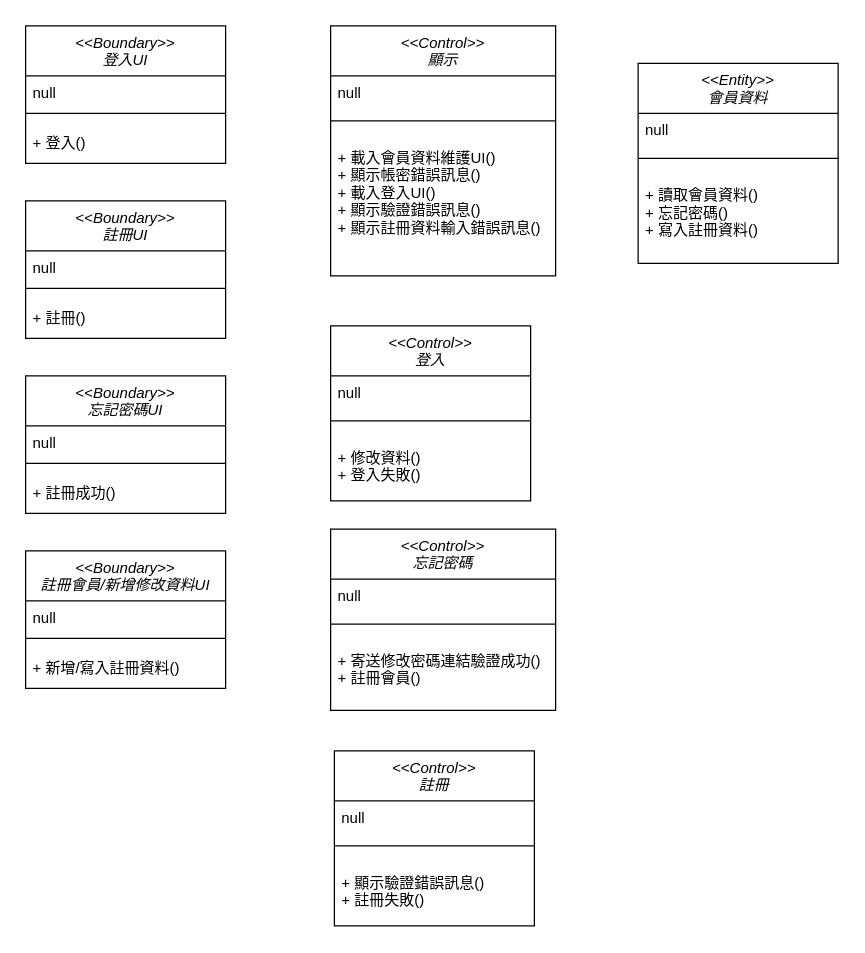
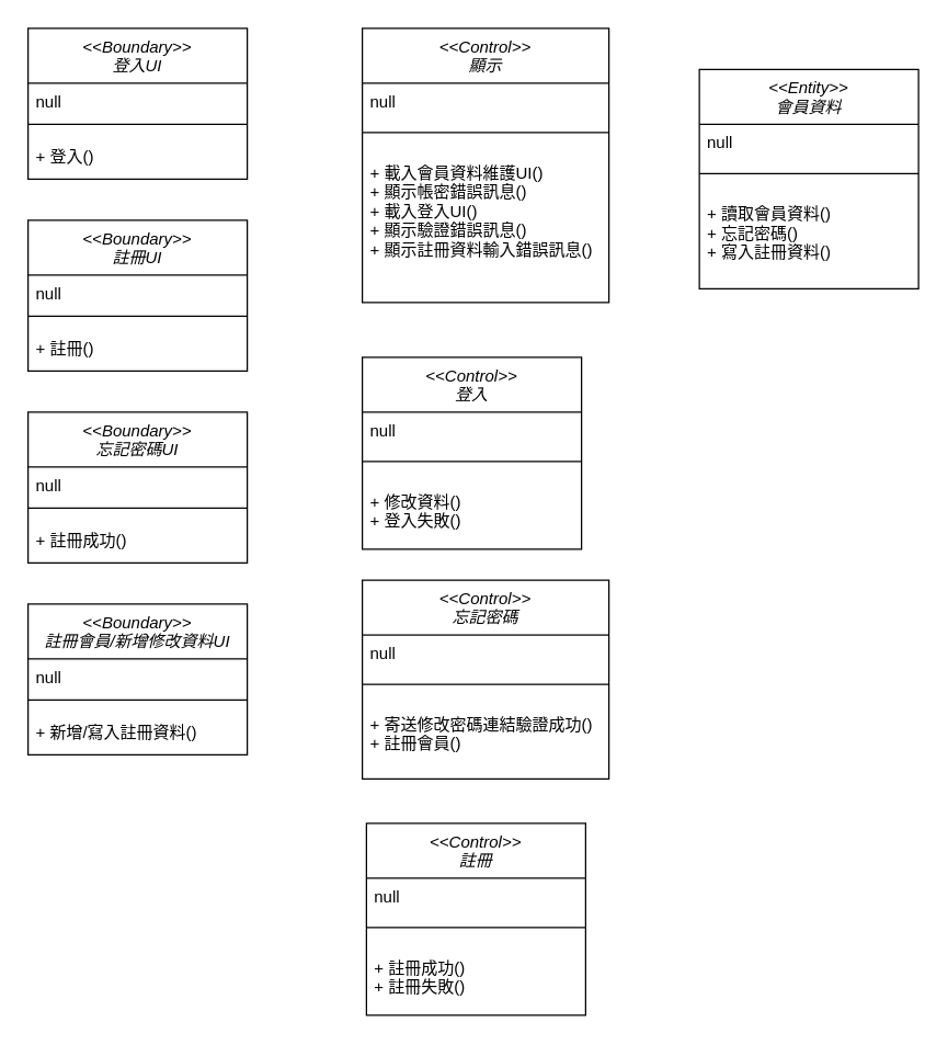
  <mxCell id="0" />
  <mxCell id="1" parent="0" />
  <mxCell id="2" value="&lt;&lt;Boundary&gt;&gt;&#10;登入UI" style="swimlane;fontStyle=2;align=center;verticalAlign=top;childLayout=stackLayout;horizontal=1;startSize=40;horizontalStack=0;resizeParent=1;resizeLast=0;collapsible=1;marginBottom=0;rounded=0;shadow=0;strokeWidth=1;" vertex="1" parent="1"><mxGeometry x="20" y="20" width="160" height="110" as="geometry"><mxRectangle x="230" y="140" width="160" height="26" as="alternateBounds" /></mxGeometry></mxCell>
  <mxCell id="3" value="null" style="text;align=left;verticalAlign=top;spacingLeft=4;spacingRight=4;overflow=hidden;rotatable=0;points=[[0,0.5],[1,0.5]];portConstraint=eastwest;rounded=0;shadow=0;html=0;" vertex="1" parent="2"><mxGeometry y="40" width="160" height="20" as="geometry" /></mxCell>
  <mxCell id="4" value="" style="line;html=1;strokeWidth=1;align=left;verticalAlign=middle;spacingTop=-1;spacingLeft=3;spacingRight=3;rotatable=0;labelPosition=right;points=[];portConstraint=eastwest;" vertex="1" parent="2"><mxGeometry y="60" width="160" height="20" as="geometry" /></mxCell>
  <mxCell id="5" value="+ 登入()" style="text;align=left;verticalAlign=top;spacingLeft=4;spacingRight=4;overflow=hidden;rotatable=0;points=[[0,0.5],[1,0.5]];portConstraint=eastwest;rounded=0;shadow=0;html=0;" vertex="1" parent="2"><mxGeometry y="80" width="160" height="20" as="geometry" /></mxCell>
  <mxCell id="6" value="&lt;&lt;Boundary&gt;&gt;&#10;註冊UI" style="swimlane;fontStyle=2;align=center;verticalAlign=top;childLayout=stackLayout;horizontal=1;startSize=40;horizontalStack=0;resizeParent=1;resizeLast=0;collapsible=1;marginBottom=0;rounded=0;shadow=0;strokeWidth=1;" vertex="1" parent="1"><mxGeometry x="20" y="160" width="160" height="110" as="geometry"><mxRectangle x="230" y="140" width="160" height="26" as="alternateBounds" /></mxGeometry></mxCell>
  <mxCell id="7" value="null" style="text;align=left;verticalAlign=top;spacingLeft=4;spacingRight=4;overflow=hidden;rotatable=0;points=[[0,0.5],[1,0.5]];portConstraint=eastwest;rounded=0;shadow=0;html=0;" vertex="1" parent="6"><mxGeometry y="40" width="160" height="20" as="geometry" /></mxCell>
  <mxCell id="8" value="" style="line;html=1;strokeWidth=1;align=left;verticalAlign=middle;spacingTop=-1;spacingLeft=3;spacingRight=3;rotatable=0;labelPosition=right;points=[];portConstraint=eastwest;" vertex="1" parent="6"><mxGeometry y="60" width="160" height="20" as="geometry" /></mxCell>
  <mxCell id="9" value="+ 註冊()&#10;" style="text;align=left;verticalAlign=top;spacingLeft=4;spacingRight=4;overflow=hidden;rotatable=0;points=[[0,0.5],[1,0.5]];portConstraint=eastwest;rounded=0;shadow=0;html=0;" vertex="1" parent="6"><mxGeometry y="80" width="160" height="20" as="geometry" /></mxCell>
  <mxCell id="10" value="&lt;&lt;Boundary&gt;&gt;&#10;忘記密碼UI" style="swimlane;fontStyle=2;align=center;verticalAlign=top;childLayout=stackLayout;horizontal=1;startSize=40;horizontalStack=0;resizeParent=1;resizeLast=0;collapsible=1;marginBottom=0;rounded=0;shadow=0;strokeWidth=1;" vertex="1" parent="1"><mxGeometry x="20" y="300" width="160" height="110" as="geometry"><mxRectangle x="230" y="140" width="160" height="26" as="alternateBounds" /></mxGeometry></mxCell>
  <mxCell id="11" value="null" style="text;align=left;verticalAlign=top;spacingLeft=4;spacingRight=4;overflow=hidden;rotatable=0;points=[[0,0.5],[1,0.5]];portConstraint=eastwest;rounded=0;shadow=0;html=0;" vertex="1" parent="10"><mxGeometry y="40" width="160" height="20" as="geometry" /></mxCell>
  <mxCell id="12" value="" style="line;html=1;strokeWidth=1;align=left;verticalAlign=middle;spacingTop=-1;spacingLeft=3;spacingRight=3;rotatable=0;labelPosition=right;points=[];portConstraint=eastwest;" vertex="1" parent="10"><mxGeometry y="60" width="160" height="20" as="geometry" /></mxCell>
  <mxCell id="13" value="+ 註冊成功()&#10;" style="text;align=left;verticalAlign=top;spacingLeft=4;spacingRight=4;overflow=hidden;rotatable=0;points=[[0,0.5],[1,0.5]];portConstraint=eastwest;rounded=0;shadow=0;html=0;" vertex="1" parent="10"><mxGeometry y="80" width="160" height="20" as="geometry" /></mxCell>
  <mxCell id="14" value="&lt;&lt;Boundary&gt;&gt;&#10;註冊會員/新增修改資料UI" style="swimlane;fontStyle=2;align=center;verticalAlign=top;childLayout=stackLayout;horizontal=1;startSize=40;horizontalStack=0;resizeParent=1;resizeLast=0;collapsible=1;marginBottom=0;rounded=0;shadow=0;strokeWidth=1;" vertex="1" parent="1"><mxGeometry x="20" y="440" width="160" height="110" as="geometry"><mxRectangle x="230" y="140" width="160" height="26" as="alternateBounds" /></mxGeometry></mxCell>
  <mxCell id="15" value="null" style="text;align=left;verticalAlign=top;spacingLeft=4;spacingRight=4;overflow=hidden;rotatable=0;points=[[0,0.5],[1,0.5]];portConstraint=eastwest;rounded=0;shadow=0;html=0;" vertex="1" parent="14"><mxGeometry y="40" width="160" height="20" as="geometry" /></mxCell>
  <mxCell id="16" value="" style="line;html=1;strokeWidth=1;align=left;verticalAlign=middle;spacingTop=-1;spacingLeft=3;spacingRight=3;rotatable=0;labelPosition=right;points=[];portConstraint=eastwest;" vertex="1" parent="14"><mxGeometry y="60" width="160" height="20" as="geometry" /></mxCell>
  <mxCell id="17" value="+ 新增/寫入註冊資料()" style="text;align=left;verticalAlign=top;spacingLeft=4;spacingRight=4;overflow=hidden;rotatable=0;points=[[0,0.5],[1,0.5]];portConstraint=eastwest;rounded=0;shadow=0;html=0;" vertex="1" parent="14"><mxGeometry y="80" width="160" height="20" as="geometry" /></mxCell>
  <mxCell id="18" value="&lt;&lt;Control&gt;&gt;&#10;顯示" style="swimlane;fontStyle=2;align=center;verticalAlign=top;childLayout=stackLayout;horizontal=1;startSize=40;horizontalStack=0;resizeParent=1;resizeLast=0;collapsible=1;marginBottom=0;rounded=0;shadow=0;strokeWidth=1;" vertex="1" parent="1"><mxGeometry x="264" y="20" width="180" height="200" as="geometry"><mxRectangle x="230" y="140" width="160" height="26" as="alternateBounds" /></mxGeometry></mxCell>
  <mxCell id="19" value="null" style="text;align=left;verticalAlign=top;spacingLeft=4;spacingRight=4;overflow=hidden;rotatable=0;points=[[0,0.5],[1,0.5]];portConstraint=eastwest;rounded=0;shadow=0;html=0;" vertex="1" parent="18"><mxGeometry y="40" width="180" height="20" as="geometry" /></mxCell>
  <mxCell id="20" value="" style="line;html=1;strokeWidth=1;align=left;verticalAlign=middle;spacingTop=-1;spacingLeft=3;spacingRight=3;rotatable=0;labelPosition=right;points=[];portConstraint=eastwest;" vertex="1" parent="18"><mxGeometry y="60" width="180" height="32" as="geometry" /></mxCell>
  <mxCell id="21" value="+ 載入會員資料維護UI()&#10;+ 顯示帳密錯誤訊息()&#10;+ 載入登入UI()&#10;+ 顯示驗證錯誤訊息()&#10;+ 顯示註冊資料輸入錯誤訊息()" style="text;align=left;verticalAlign=top;spacingLeft=4;spacingRight=4;overflow=hidden;rotatable=0;points=[[0,0.5],[1,0.5]];portConstraint=eastwest;rounded=0;shadow=0;html=0;" vertex="1" parent="18"><mxGeometry y="92" width="180" height="88" as="geometry" /></mxCell>
  <mxCell id="22" value="&lt;&lt;Control&gt;&gt;&#10;登入" style="swimlane;fontStyle=2;align=center;verticalAlign=top;childLayout=stackLayout;horizontal=1;startSize=40;horizontalStack=0;resizeParent=1;resizeLast=0;collapsible=1;marginBottom=0;rounded=0;shadow=0;strokeWidth=1;" vertex="1" parent="1"><mxGeometry x="264" y="260" width="160" height="140" as="geometry"><mxRectangle x="230" y="140" width="160" height="26" as="alternateBounds" /></mxGeometry></mxCell>
  <mxCell id="23" value="null" style="text;align=left;verticalAlign=top;spacingLeft=4;spacingRight=4;overflow=hidden;rotatable=0;points=[[0,0.5],[1,0.5]];portConstraint=eastwest;rounded=0;shadow=0;html=0;" vertex="1" parent="22"><mxGeometry y="40" width="160" height="20" as="geometry" /></mxCell>
  <mxCell id="24" value="" style="line;html=1;strokeWidth=1;align=left;verticalAlign=middle;spacingTop=-1;spacingLeft=3;spacingRight=3;rotatable=0;labelPosition=right;points=[];portConstraint=eastwest;" vertex="1" parent="22"><mxGeometry y="60" width="160" height="32" as="geometry" /></mxCell>
  <mxCell id="25" value="+ 修改資料()&#10;+ 登入失敗()" style="text;align=left;verticalAlign=top;spacingLeft=4;spacingRight=4;overflow=hidden;rotatable=0;points=[[0,0.5],[1,0.5]];portConstraint=eastwest;rounded=0;shadow=0;html=0;" vertex="1" parent="22"><mxGeometry y="92" width="160" height="38" as="geometry" /></mxCell>
  <mxCell id="26" value="&lt;&lt;Control&gt;&gt;&#10;忘記密碼" style="swimlane;fontStyle=2;align=center;verticalAlign=top;childLayout=stackLayout;horizontal=1;startSize=40;horizontalStack=0;resizeParent=1;resizeLast=0;collapsible=1;marginBottom=0;rounded=0;shadow=0;strokeWidth=1;" vertex="1" parent="1"><mxGeometry x="264" y="422.5" width="180" height="145" as="geometry"><mxRectangle x="230" y="140" width="160" height="26" as="alternateBounds" /></mxGeometry></mxCell>
  <mxCell id="27" value="null" style="text;align=left;verticalAlign=top;spacingLeft=4;spacingRight=4;overflow=hidden;rotatable=0;points=[[0,0.5],[1,0.5]];portConstraint=eastwest;rounded=0;shadow=0;html=0;" vertex="1" parent="26"><mxGeometry y="40" width="180" height="20" as="geometry" /></mxCell>
  <mxCell id="28" value="" style="line;html=1;strokeWidth=1;align=left;verticalAlign=middle;spacingTop=-1;spacingLeft=3;spacingRight=3;rotatable=0;labelPosition=right;points=[];portConstraint=eastwest;" vertex="1" parent="26"><mxGeometry y="60" width="180" height="32" as="geometry" /></mxCell>
  <mxCell id="29" value="+ 寄送修改密碼連結驗證成功()&#10;+ 註冊會員()" style="text;align=left;verticalAlign=top;spacingLeft=4;spacingRight=4;overflow=hidden;rotatable=0;points=[[0,0.5],[1,0.5]];portConstraint=eastwest;rounded=0;shadow=0;html=0;" vertex="1" parent="26"><mxGeometry y="92" width="180" height="38" as="geometry" /></mxCell>
  <mxCell id="30" value="&lt;&lt;Control&gt;&gt;&#10;註冊" style="swimlane;fontStyle=2;align=center;verticalAlign=top;childLayout=stackLayout;horizontal=1;startSize=40;horizontalStack=0;resizeParent=1;resizeLast=0;collapsible=1;marginBottom=0;rounded=0;shadow=0;strokeWidth=1;" vertex="1" parent="1"><mxGeometry x="267" y="600" width="160" height="140" as="geometry"><mxRectangle x="230" y="140" width="160" height="26" as="alternateBounds" /></mxGeometry></mxCell>
  <mxCell id="31" value="null" style="text;align=left;verticalAlign=top;spacingLeft=4;spacingRight=4;overflow=hidden;rotatable=0;points=[[0,0.5],[1,0.5]];portConstraint=eastwest;rounded=0;shadow=0;html=0;" vertex="1" parent="30"><mxGeometry y="40" width="160" height="20" as="geometry" /></mxCell>
  <mxCell id="32" value="" style="line;html=1;strokeWidth=1;align=left;verticalAlign=middle;spacingTop=-1;spacingLeft=3;spacingRight=3;rotatable=0;labelPosition=right;points=[];portConstraint=eastwest;" vertex="1" parent="30"><mxGeometry y="60" width="160" height="32" as="geometry" /></mxCell>
- <mxCell id="33" value="+ 顯示驗證錯誤訊息()&#10;+ 註冊失敗()" style="text;align=left;verticalAlign=top;spacingLeft=4;spacingRight=4;overflow=hidden;rotatable=0;points=[[0,0.5],[1,0.5]];portConstraint=eastwest;rounded=0;shadow=0;html=0;" vertex="1" parent="30"><mxGeometry y="92" width="160" height="38" as="geometry" /></mxCell>
+ <mxCell id="33" value="+ 註冊成功()&#10;+ 註冊失敗()" style="text;align=left;verticalAlign=top;spacingLeft=4;spacingRight=4;overflow=hidden;rotatable=0;points=[[0,0.5],[1,0.5]];portConstraint=eastwest;rounded=0;shadow=0;html=0;" vertex="1" parent="30"><mxGeometry y="92" width="160" height="38" as="geometry" /></mxCell>
  <mxCell id="34" value="&lt;&lt;Entity&gt;&gt;&#10;會員資料" style="swimlane;fontStyle=2;align=center;verticalAlign=top;childLayout=stackLayout;horizontal=1;startSize=40;horizontalStack=0;resizeParent=1;resizeLast=0;collapsible=1;marginBottom=0;rounded=0;shadow=0;strokeWidth=1;" vertex="1" parent="1"><mxGeometry x="510" y="50" width="160" height="160" as="geometry"><mxRectangle x="230" y="140" width="160" height="26" as="alternateBounds" /></mxGeometry></mxCell>
  <mxCell id="35" value="null" style="text;align=left;verticalAlign=top;spacingLeft=4;spacingRight=4;overflow=hidden;rotatable=0;points=[[0,0.5],[1,0.5]];portConstraint=eastwest;rounded=0;shadow=0;html=0;" vertex="1" parent="34"><mxGeometry y="40" width="160" height="20" as="geometry" /></mxCell>
  <mxCell id="36" value="" style="line;html=1;strokeWidth=1;align=left;verticalAlign=middle;spacingTop=-1;spacingLeft=3;spacingRight=3;rotatable=0;labelPosition=right;points=[];portConstraint=eastwest;" vertex="1" parent="34"><mxGeometry y="60" width="160" height="32" as="geometry" /></mxCell>
  <mxCell id="37" value="+ 讀取會員資料()&#10;+ 忘記密碼()&#10;+ 寫入註冊資料()" style="text;align=left;verticalAlign=top;spacingLeft=4;spacingRight=4;overflow=hidden;rotatable=0;points=[[0,0.5],[1,0.5]];portConstraint=eastwest;rounded=0;shadow=0;html=0;" vertex="1" parent="34"><mxGeometry y="92" width="160" height="58" as="geometry" /></mxCell>
